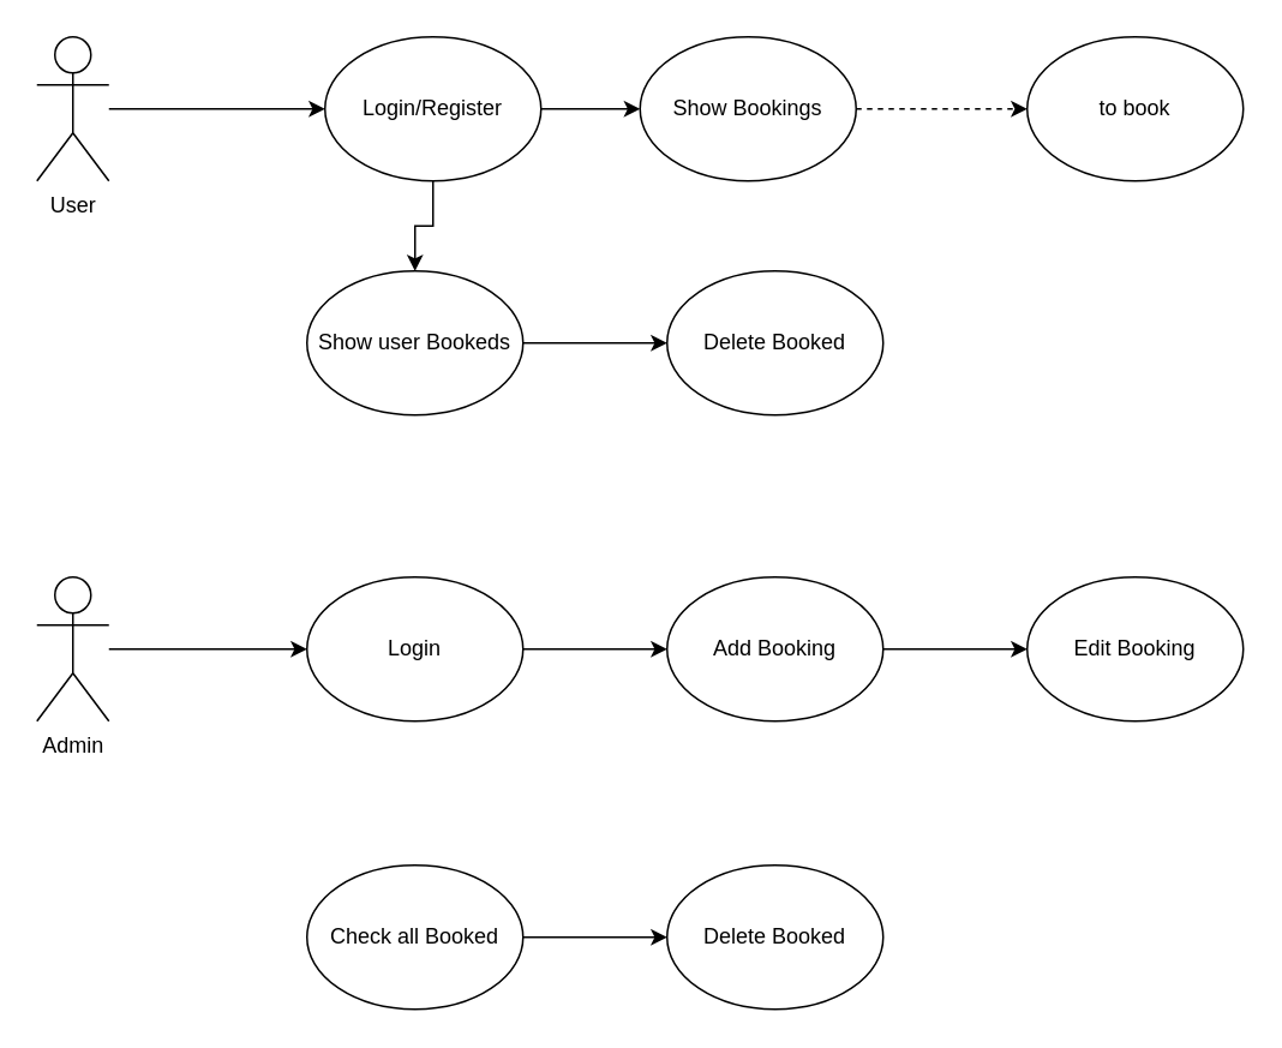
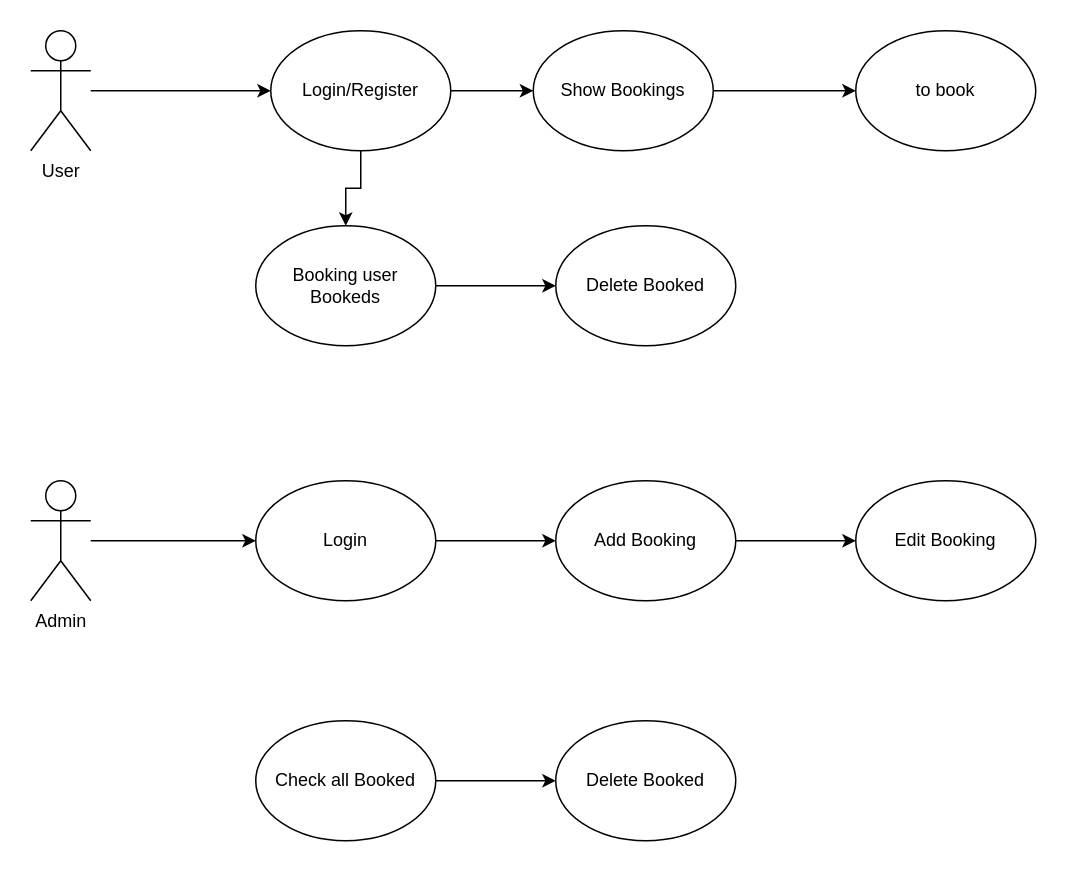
  <mxCell id="0" />
  <mxCell id="1" parent="0" />
  <mxCell id="2" style="edgeStyle=orthogonalEdgeStyle;rounded=0;orthogonalLoop=1;jettySize=auto;html=1;entryX=0;entryY=0.5;entryDx=0;entryDy=0;" edge="1" parent="1" source="3" target="6"><mxGeometry relative="1" as="geometry" /></mxCell>
  <mxCell id="3" value="User" style="shape=umlActor;verticalLabelPosition=bottom;verticalAlign=top;html=1;outlineConnect=0;" vertex="1" parent="1"><mxGeometry x="20" y="20" width="40" height="80" as="geometry" /></mxCell>
  <mxCell id="4" value="" style="edgeStyle=orthogonalEdgeStyle;rounded=0;orthogonalLoop=1;jettySize=auto;html=1;" edge="1" parent="1" source="6" target="8"><mxGeometry relative="1" as="geometry" /></mxCell>
  <mxCell id="5" value="" style="edgeStyle=orthogonalEdgeStyle;rounded=0;orthogonalLoop=1;jettySize=auto;html=1;" edge="1" parent="1" source="6" target="11"><mxGeometry relative="1" as="geometry" /></mxCell>
  <mxCell id="6" value="Login/Register" style="ellipse;whiteSpace=wrap;html=1;" vertex="1" parent="1"><mxGeometry x="180" y="20" width="120" height="80" as="geometry" /></mxCell>
- <mxCell id="7" value="" style="edgeStyle=orthogonalEdgeStyle;rounded=0;orthogonalLoop=1;jettySize=auto;html=1;dashed=1;" edge="1" parent="1" source="8" target="9"><mxGeometry relative="1" as="geometry" /></mxCell>
+ <mxCell id="7" value="" style="edgeStyle=orthogonalEdgeStyle;rounded=0;orthogonalLoop=1;jettySize=auto;html=1;" edge="1" parent="1" source="8" target="9"><mxGeometry relative="1" as="geometry" /></mxCell>
  <mxCell id="8" value="Show Bookings" style="ellipse;whiteSpace=wrap;html=1;" vertex="1" parent="1"><mxGeometry x="355" y="20" width="120" height="80" as="geometry" /></mxCell>
  <mxCell id="9" value="to book" style="ellipse;whiteSpace=wrap;html=1;" vertex="1" parent="1"><mxGeometry x="570" y="20" width="120" height="80" as="geometry" /></mxCell>
  <mxCell id="10" value="" style="edgeStyle=orthogonalEdgeStyle;rounded=0;orthogonalLoop=1;jettySize=auto;html=1;" edge="1" parent="1" source="11" target="21"><mxGeometry relative="1" as="geometry" /></mxCell>
- <mxCell id="11" value="Show user Bookeds" style="ellipse;whiteSpace=wrap;html=1;" vertex="1" parent="1"><mxGeometry x="170" y="150" width="120" height="80" as="geometry" /></mxCell>
+ <mxCell id="11" value="Booking user Bookeds" style="ellipse;whiteSpace=wrap;html=1;" vertex="1" parent="1"><mxGeometry x="170" y="150" width="120" height="80" as="geometry" /></mxCell>
  <mxCell id="12" value="" style="edgeStyle=orthogonalEdgeStyle;rounded=0;orthogonalLoop=1;jettySize=auto;html=1;" edge="1" parent="1" source="13" target="15"><mxGeometry relative="1" as="geometry" /></mxCell>
  <mxCell id="13" value="Admin" style="shape=umlActor;verticalLabelPosition=bottom;verticalAlign=top;html=1;outlineConnect=0;" vertex="1" parent="1"><mxGeometry x="20" y="320" width="40" height="80" as="geometry" /></mxCell>
  <mxCell id="14" value="" style="edgeStyle=orthogonalEdgeStyle;rounded=0;orthogonalLoop=1;jettySize=auto;html=1;" edge="1" parent="1" source="15" target="17"><mxGeometry relative="1" as="geometry" /></mxCell>
  <mxCell id="15" value="Login" style="ellipse;whiteSpace=wrap;html=1;" vertex="1" parent="1"><mxGeometry x="170" y="320" width="120" height="80" as="geometry" /></mxCell>
  <mxCell id="16" value="" style="edgeStyle=orthogonalEdgeStyle;rounded=0;orthogonalLoop=1;jettySize=auto;html=1;" edge="1" parent="1" source="17" target="20"><mxGeometry relative="1" as="geometry" /></mxCell>
  <mxCell id="17" value="Add Booking" style="ellipse;whiteSpace=wrap;html=1;" vertex="1" parent="1"><mxGeometry x="370" y="320" width="120" height="80" as="geometry" /></mxCell>
  <mxCell id="18" value="" style="edgeStyle=orthogonalEdgeStyle;rounded=0;orthogonalLoop=1;jettySize=auto;html=1;" edge="1" parent="1" source="19" target="22"><mxGeometry relative="1" as="geometry" /></mxCell>
  <mxCell id="19" value="Check all Booked" style="ellipse;whiteSpace=wrap;html=1;" vertex="1" parent="1"><mxGeometry x="170" y="480" width="120" height="80" as="geometry" /></mxCell>
  <mxCell id="20" value="Edit Booking" style="ellipse;whiteSpace=wrap;html=1;" vertex="1" parent="1"><mxGeometry x="570" y="320" width="120" height="80" as="geometry" /></mxCell>
  <mxCell id="21" value="Delete Booked" style="ellipse;whiteSpace=wrap;html=1;" vertex="1" parent="1"><mxGeometry x="370" y="150" width="120" height="80" as="geometry" /></mxCell>
  <mxCell id="22" value="Delete Booked" style="ellipse;whiteSpace=wrap;html=1;" vertex="1" parent="1"><mxGeometry x="370" y="480" width="120" height="80" as="geometry" /></mxCell>
